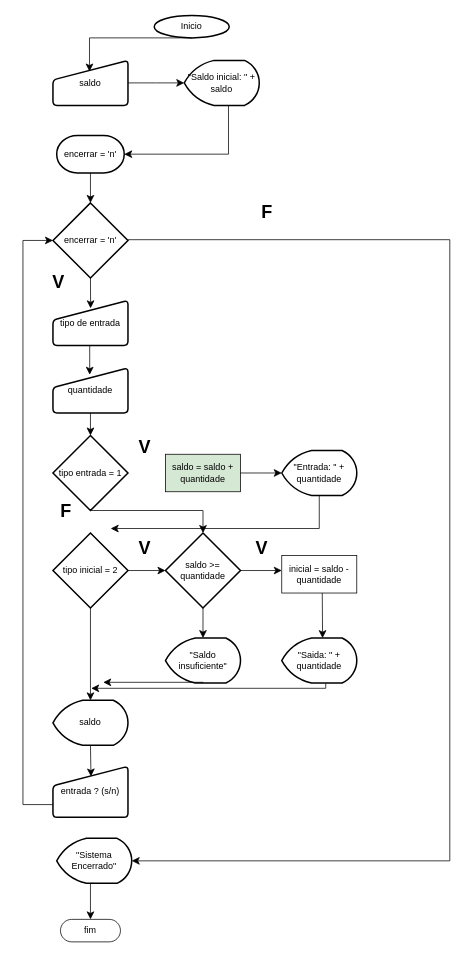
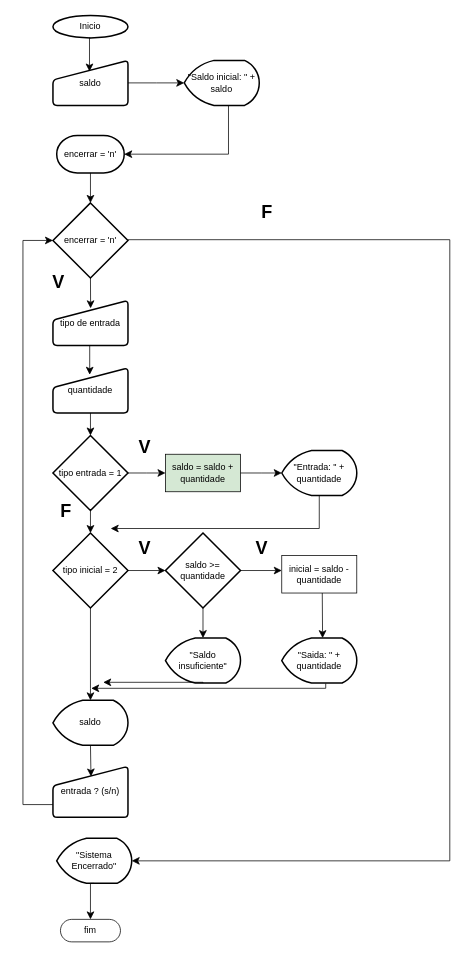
  <mxCell id="0" />
  <mxCell id="1" parent="0" />
- <mxCell id="2" value="Inicio" style="strokeWidth=2;html=1;shape=mxgraph.flowchart.start_1;whiteSpace=wrap;" vertex="1" parent="1"><mxGeometry x="205" y="20" width="100" height="30" as="geometry" /></mxCell>
+ <mxCell id="2" value="Inicio" style="strokeWidth=2;html=1;shape=mxgraph.flowchart.start_1;whiteSpace=wrap;" vertex="1" parent="1"><mxGeometry x="70" y="20" width="100" height="30" as="geometry" /></mxCell>
  <mxCell id="3" value="&lt;div&gt;saldo&lt;/div&gt;" style="html=1;strokeWidth=2;shape=manualInput;whiteSpace=wrap;rounded=1;size=26;arcSize=11;" vertex="1" parent="1"><mxGeometry x="70" y="80" width="100" height="60" as="geometry" /></mxCell>
  <mxCell id="4" value="&quot;Saldo inicial: &quot; + saldo" style="strokeWidth=2;html=1;shape=mxgraph.flowchart.display;whiteSpace=wrap;" vertex="1" parent="1"><mxGeometry x="245" y="80" width="100" height="60" as="geometry" /></mxCell>
  <mxCell id="5" value="encerrar = 'n'" style="strokeWidth=2;html=1;shape=mxgraph.flowchart.terminator;whiteSpace=wrap;" vertex="1" parent="1"><mxGeometry x="75" y="180" width="90" height="50" as="geometry" /></mxCell>
  <mxCell id="6" value="encerrar = 'n'" style="strokeWidth=2;html=1;shape=mxgraph.flowchart.decision;whiteSpace=wrap;" vertex="1" parent="1"><mxGeometry x="70" y="270" width="100" height="100" as="geometry" /></mxCell>
  <mxCell id="7" value="tipo de entrada" style="html=1;strokeWidth=2;shape=manualInput;whiteSpace=wrap;rounded=1;size=26;arcSize=11;" vertex="1" parent="1"><mxGeometry x="70" y="400" width="100" height="60" as="geometry" /></mxCell>
  <mxCell id="8" value="quantidade" style="html=1;strokeWidth=2;shape=manualInput;whiteSpace=wrap;rounded=1;size=26;arcSize=11;" vertex="1" parent="1"><mxGeometry x="70" y="490" width="100" height="60" as="geometry" /></mxCell>
  <mxCell id="9" value="tipo entrada = 1" style="strokeWidth=2;html=1;shape=mxgraph.flowchart.decision;whiteSpace=wrap;" vertex="1" parent="1"><mxGeometry x="70" y="580" width="100" height="100" as="geometry" /></mxCell>
  <mxCell id="10" value="saldo = saldo + quantidade" style="html=1;dashed=0;whiteSpace=wrap;fillColor=#d5e8d4;" vertex="1" parent="1"><mxGeometry x="220" y="605" width="100" height="50" as="geometry" /></mxCell>
  <mxCell id="11" value="&quot;Entrada: &quot; + quantidade" style="strokeWidth=2;html=1;shape=mxgraph.flowchart.display;whiteSpace=wrap;" vertex="1" parent="1"><mxGeometry x="375" y="600" width="100" height="60" as="geometry" /></mxCell>
  <mxCell id="12" value="" style="edgeStyle=elbowEdgeStyle;elbow=horizontal;endArrow=classic;html=1;curved=0;rounded=0;endSize=8;startSize=8;entryX=0;entryY=0.5;entryDx=0;entryDy=0;entryPerimeter=0;fontSize=15;exitX=0;exitY=0.75;exitDx=0;exitDy=0;" edge="1" parent="1" source="32" target="6"><mxGeometry width="50" height="50" relative="1" as="geometry"><mxPoint x="30" y="656" as="sourcePoint" /><mxPoint x="20" y="100" as="targetPoint" /><Array as="points"><mxPoint x="30" y="200" /><mxPoint x="20" y="120" /></Array></mxGeometry></mxCell>
  <mxCell id="13" value="" style="edgeStyle=segmentEdgeStyle;endArrow=classic;html=1;curved=0;rounded=0;endSize=8;startSize=8;entryX=1;entryY=0.5;entryDx=0;entryDy=0;entryPerimeter=0;exitX=0.59;exitY=1;exitDx=0;exitDy=0;exitPerimeter=0;" edge="1" parent="1" source="4" target="5"><mxGeometry width="50" height="50" relative="1" as="geometry"><mxPoint x="310" y="203" as="sourcePoint" /><mxPoint x="324" y="153" as="targetPoint" /><Array as="points"><mxPoint x="304" y="205" /></Array></mxGeometry></mxCell>
  <mxCell id="14" value="" style="edgeStyle=elbowEdgeStyle;elbow=horizontal;endArrow=classic;html=1;curved=0;rounded=0;endSize=8;startSize=8;exitX=1;exitY=0.5;exitDx=0;exitDy=0;entryX=0;entryY=0.5;entryDx=0;entryDy=0;entryPerimeter=0;" edge="1" parent="1" source="3" target="4"><mxGeometry width="50" height="50" relative="1" as="geometry"><mxPoint x="186" y="115" as="sourcePoint" /><mxPoint x="236" y="65" as="targetPoint" /></mxGeometry></mxCell>
  <mxCell id="15" value="" style="edgeStyle=segmentEdgeStyle;endArrow=classic;html=1;curved=0;rounded=0;endSize=8;startSize=8;exitX=0.5;exitY=1;exitDx=0;exitDy=0;exitPerimeter=0;entryX=0.487;entryY=0.247;entryDx=0;entryDy=0;entryPerimeter=0;" edge="1" parent="1" source="2" target="3"><mxGeometry width="50" height="50" relative="1" as="geometry"><mxPoint x="104" y="77" as="sourcePoint" /><mxPoint x="121" y="98" as="targetPoint" /></mxGeometry></mxCell>
  <mxCell id="16" value="" style="edgeStyle=segmentEdgeStyle;endArrow=classic;html=1;curved=0;rounded=0;endSize=8;startSize=8;exitX=0.5;exitY=1;exitDx=0;exitDy=0;entryX=0.5;entryY=0;entryDx=0;entryDy=0;entryPerimeter=0;exitPerimeter=0;" edge="1" parent="1" source="5" target="6"><mxGeometry width="50" height="50" relative="1" as="geometry"><mxPoint x="11" y="194" as="sourcePoint" /><mxPoint x="61" y="144" as="targetPoint" /></mxGeometry></mxCell>
  <mxCell id="17" value="" style="edgeStyle=elbowEdgeStyle;elbow=horizontal;endArrow=classic;html=1;curved=0;rounded=0;endSize=8;startSize=8;exitX=1;exitY=0.5;exitDx=0;exitDy=0;exitPerimeter=0;entryX=1;entryY=0.5;entryDx=0;entryDy=0;entryPerimeter=0;" edge="1" parent="1" target="33"><mxGeometry width="50" height="50" relative="1" as="geometry"><mxPoint x="170" y="319" as="sourcePoint" /><mxPoint x="596" y="1158" as="targetPoint" /><Array as="points"><mxPoint x="599" y="317" /></Array></mxGeometry></mxCell>
  <mxCell id="18" value="" style="edgeStyle=segmentEdgeStyle;endArrow=classic;html=1;curved=0;rounded=0;endSize=8;startSize=8;exitX=0.5;exitY=1;exitDx=0;exitDy=0;exitPerimeter=0;entryX=0.502;entryY=0.174;entryDx=0;entryDy=0;entryPerimeter=0;" edge="1" parent="1" source="6" target="7"><mxGeometry width="50" height="50" relative="1" as="geometry"><mxPoint x="295" y="476" as="sourcePoint" /><mxPoint x="345" y="426" as="targetPoint" /></mxGeometry></mxCell>
  <mxCell id="19" value="" style="edgeStyle=segmentEdgeStyle;endArrow=classic;html=1;curved=0;rounded=0;endSize=8;startSize=8;exitX=0.5;exitY=1;exitDx=0;exitDy=0;" edge="1" parent="1" source="7"><mxGeometry width="50" height="50" relative="1" as="geometry"><mxPoint x="295" y="476" as="sourcePoint" /><mxPoint x="119" y="499" as="targetPoint" /></mxGeometry></mxCell>
  <mxCell id="20" value="" style="edgeStyle=segmentEdgeStyle;endArrow=classic;html=1;curved=0;rounded=0;endSize=8;startSize=8;exitX=0.5;exitY=1;exitDx=0;exitDy=0;entryX=0.5;entryY=0;entryDx=0;entryDy=0;entryPerimeter=0;" edge="1" parent="1" source="8" target="9"><mxGeometry width="50" height="50" relative="1" as="geometry"><mxPoint x="295" y="476" as="sourcePoint" /><mxPoint x="120" y="574" as="targetPoint" /></mxGeometry></mxCell>
+ <mxCell id="21" value="" style="edgeStyle=elbowEdgeStyle;elbow=vertical;endArrow=classic;html=1;curved=0;rounded=0;endSize=8;startSize=8;exitX=1;exitY=0.5;exitDx=0;exitDy=0;exitPerimeter=0;entryX=0;entryY=0.5;entryDx=0;entryDy=0;" edge="1" parent="1" source="9" target="10"><mxGeometry width="50" height="50" relative="1" as="geometry"><mxPoint x="295" y="658" as="sourcePoint" /><mxPoint x="345" y="608" as="targetPoint" /></mxGeometry></mxCell>
  <mxCell id="22" value="" style="edgeStyle=elbowEdgeStyle;elbow=vertical;endArrow=classic;html=1;curved=0;rounded=0;endSize=8;startSize=8;exitX=1;exitY=0.5;exitDx=0;exitDy=0;entryX=0;entryY=0.5;entryDx=0;entryDy=0;entryPerimeter=0;" edge="1" parent="1" source="10" target="11"><mxGeometry width="50" height="50" relative="1" as="geometry"><mxPoint x="295" y="567" as="sourcePoint" /><mxPoint x="345" y="517" as="targetPoint" /></mxGeometry></mxCell>
  <mxCell id="23" value="" style="edgeStyle=segmentEdgeStyle;endArrow=classic;html=1;curved=0;rounded=0;endSize=8;startSize=8;exitX=0.5;exitY=1;exitDx=0;exitDy=0;exitPerimeter=0;" edge="1" parent="1" source="11"><mxGeometry width="50" height="50" relative="1" as="geometry"><mxPoint x="295" y="567" as="sourcePoint" /><mxPoint x="147" y="704" as="targetPoint" /><Array as="points"><mxPoint x="425" y="704" /></Array></mxGeometry></mxCell>
- <mxCell id="24" value="" style="edgeStyle=segmentEdgeStyle;endArrow=classic;html=1;curved=0;rounded=0;endSize=8;startSize=8;exitX=0.5;exitY=1;exitDx=0;exitDy=0;exitPerimeter=0;" edge="1" parent="1" source="9" target="37"><mxGeometry width="50" height="50" relative="1" as="geometry"><mxPoint x="295" y="658" as="sourcePoint" /><mxPoint x="120" y="738" as="targetPoint" /></mxGeometry></mxCell>
+ <mxCell id="24" value="" style="edgeStyle=segmentEdgeStyle;endArrow=classic;html=1;curved=0;rounded=0;endSize=8;startSize=8;exitX=0.5;exitY=1;exitDx=0;exitDy=0;exitPerimeter=0;entryX=0.5;entryY=0;entryDx=0;entryDy=0;entryPerimeter=0;" edge="1" parent="1" source="9" target="29"><mxGeometry width="50" height="50" relative="1" as="geometry"><mxPoint x="295" y="658" as="sourcePoint" /><mxPoint x="120" y="738" as="targetPoint" /></mxGeometry></mxCell>
  <mxCell id="25" value="&lt;b&gt;&lt;font style=&quot;font-size: 24px;&quot;&gt;F&lt;/font&gt;&lt;/b&gt;" style="text;html=1;align=center;verticalAlign=middle;resizable=0;points=[];autosize=1;strokeColor=none;fillColor=none;" vertex="1" parent="1"><mxGeometry x="338" y="262" width="33" height="41" as="geometry" /></mxCell>
  <mxCell id="26" value="&lt;font style=&quot;font-size: 24px;&quot;&gt;&lt;b&gt;V&lt;/b&gt;&lt;/font&gt;" style="text;html=1;align=center;verticalAlign=middle;resizable=0;points=[];autosize=1;strokeColor=none;fillColor=none;" vertex="1" parent="1"><mxGeometry x="60" y="355" width="34" height="41" as="geometry" /></mxCell>
  <mxCell id="27" value="&lt;font style=&quot;font-size: 24px;&quot;&gt;&lt;b&gt;V&lt;/b&gt;&lt;/font&gt;" style="text;html=1;align=center;verticalAlign=middle;resizable=0;points=[];autosize=1;strokeColor=none;fillColor=none;" vertex="1" parent="1"><mxGeometry x="175" y="575" width="34" height="41" as="geometry" /></mxCell>
  <mxCell id="28" value="&lt;b&gt;&lt;font style=&quot;font-size: 24px;&quot;&gt;F&lt;/font&gt;&lt;/b&gt;" style="text;html=1;align=center;verticalAlign=middle;resizable=0;points=[];autosize=1;strokeColor=none;fillColor=none;" vertex="1" parent="1"><mxGeometry x="70" y="660" width="33" height="41" as="geometry" /></mxCell>
  <mxCell id="29" value="tipo inicial = 2" style="strokeWidth=2;html=1;shape=mxgraph.flowchart.decision;whiteSpace=wrap;" vertex="1" parent="1"><mxGeometry x="70" y="710" width="100" height="100" as="geometry" /></mxCell>
  <mxCell id="30" value="" style="edgeStyle=elbowEdgeStyle;elbow=horizontal;endArrow=classic;html=1;curved=0;rounded=0;endSize=8;startSize=8;exitX=0.5;exitY=1;exitDx=0;exitDy=0;exitPerimeter=0;entryX=0.5;entryY=0;entryDx=0;entryDy=0;entryPerimeter=0;" edge="1" parent="1" source="29" target="31"><mxGeometry width="50" height="50" relative="1" as="geometry"><mxPoint x="103" y="909" as="sourcePoint" /><mxPoint x="131" y="940" as="targetPoint" /><Array as="points"><mxPoint x="120" y="917" /></Array></mxGeometry></mxCell>
  <mxCell id="31" value="saldo" style="strokeWidth=2;html=1;shape=mxgraph.flowchart.display;whiteSpace=wrap;" vertex="1" parent="1"><mxGeometry x="70" y="933" width="100" height="60" as="geometry" /></mxCell>
  <mxCell id="32" value="entrada ? (s/n)" style="html=1;strokeWidth=2;shape=manualInput;whiteSpace=wrap;rounded=1;size=26;arcSize=11;" vertex="1" parent="1"><mxGeometry x="70" y="1021" width="100" height="68" as="geometry" /></mxCell>
  <mxCell id="33" value="&quot;Sistema Encerrado&quot;" style="strokeWidth=2;html=1;shape=mxgraph.flowchart.display;whiteSpace=wrap;" vertex="1" parent="1"><mxGeometry x="75" y="1117" width="100" height="60" as="geometry" /></mxCell>
  <mxCell id="34" value="fim" style="html=1;dashed=0;whiteSpace=wrap;shape=mxgraph.dfd.start" vertex="1" parent="1"><mxGeometry x="80" y="1225" width="80" height="30" as="geometry" /></mxCell>
  <mxCell id="35" value="" style="edgeStyle=segmentEdgeStyle;endArrow=classic;html=1;curved=0;rounded=0;endSize=8;startSize=8;exitX=0.5;exitY=1;exitDx=0;exitDy=0;exitPerimeter=0;entryX=0.5;entryY=0.5;entryDx=0;entryDy=-15;entryPerimeter=0;" edge="1" parent="1" source="33" target="34"><mxGeometry width="50" height="50" relative="1" as="geometry"><mxPoint x="221" y="1216" as="sourcePoint" /><mxPoint x="271" y="1166" as="targetPoint" /></mxGeometry></mxCell>
  <mxCell id="36" value="" style="edgeStyle=segmentEdgeStyle;endArrow=classic;html=1;curved=0;rounded=0;endSize=8;startSize=8;exitX=1;exitY=0.5;exitDx=0;exitDy=0;exitPerimeter=0;" edge="1" parent="1" source="29" target="37"><mxGeometry width="50" height="50" relative="1" as="geometry"><mxPoint x="285" y="795" as="sourcePoint" /><mxPoint x="271" y="762" as="targetPoint" /><Array as="points" /></mxGeometry></mxCell>
  <mxCell id="37" value="saldo &amp;gt;= quantidade" style="strokeWidth=2;html=1;shape=mxgraph.flowchart.decision;whiteSpace=wrap;" vertex="1" parent="1"><mxGeometry x="220" y="710" width="100" height="100" as="geometry" /></mxCell>
  <mxCell id="38" value="&lt;font style=&quot;font-size: 24px;&quot;&gt;&lt;b&gt;V&lt;/b&gt;&lt;/font&gt;" style="text;html=1;align=center;verticalAlign=middle;resizable=0;points=[];autosize=1;strokeColor=none;fillColor=none;" vertex="1" parent="1"><mxGeometry x="175" y="710" width="34" height="41" as="geometry" /></mxCell>
  <mxCell id="39" value="&lt;font style=&quot;font-size: 24px;&quot;&gt;&lt;b&gt;V&lt;/b&gt;&lt;/font&gt;" style="text;html=1;align=center;verticalAlign=middle;resizable=0;points=[];autosize=1;strokeColor=none;fillColor=none;" vertex="1" parent="1"><mxGeometry x="331" y="710" width="34" height="41" as="geometry" /></mxCell>
  <mxCell id="40" value="inicial = saldo - quantidade" style="html=1;dashed=0;whiteSpace=wrap;" vertex="1" parent="1"><mxGeometry x="375" y="740" width="100" height="50" as="geometry" /></mxCell>
  <mxCell id="41" value="" style="edgeStyle=segmentEdgeStyle;endArrow=classic;html=1;curved=0;rounded=0;endSize=8;startSize=8;exitX=1;exitY=0.5;exitDx=0;exitDy=0;exitPerimeter=0;entryX=0;entryY=0.4;entryDx=0;entryDy=0;entryPerimeter=0;" edge="1" parent="1" source="37" target="40"><mxGeometry width="50" height="50" relative="1" as="geometry"><mxPoint x="302" y="775" as="sourcePoint" /><mxPoint x="352" y="725" as="targetPoint" /></mxGeometry></mxCell>
  <mxCell id="42" value="" style="edgeStyle=segmentEdgeStyle;endArrow=classic;html=1;curved=0;rounded=0;endSize=8;startSize=8;exitX=0.54;exitY=1;exitDx=0;exitDy=0;exitPerimeter=0;entryX=0.544;entryY=0.002;entryDx=0;entryDy=0;entryPerimeter=0;" edge="1" parent="1" source="40" target="43"><mxGeometry width="50" height="50" relative="1" as="geometry"><mxPoint x="302" y="889" as="sourcePoint" /><mxPoint x="352" y="839" as="targetPoint" /></mxGeometry></mxCell>
  <mxCell id="43" value="&quot;Saida: &quot; + quantidade" style="strokeWidth=2;html=1;shape=mxgraph.flowchart.display;whiteSpace=wrap;" vertex="1" parent="1"><mxGeometry x="375" y="850" width="100" height="60" as="geometry" /></mxCell>
  <mxCell id="44" value="&quot;Saldo insuficiente&quot;" style="strokeWidth=2;html=1;shape=mxgraph.flowchart.display;whiteSpace=wrap;" vertex="1" parent="1"><mxGeometry x="220" y="850" width="100" height="60" as="geometry" /></mxCell>
  <mxCell id="45" value="" style="edgeStyle=segmentEdgeStyle;endArrow=classic;html=1;curved=0;rounded=0;endSize=8;startSize=8;exitX=0.5;exitY=1;exitDx=0;exitDy=0;exitPerimeter=0;entryX=0.5;entryY=0;entryDx=0;entryDy=0;entryPerimeter=0;" edge="1" parent="1" source="37" target="44"><mxGeometry width="50" height="50" relative="1" as="geometry"><mxPoint x="142" y="855" as="sourcePoint" /><mxPoint x="197" y="825" as="targetPoint" /></mxGeometry></mxCell>
  <mxCell id="46" value="" style="edgeStyle=segmentEdgeStyle;endArrow=classic;html=1;curved=0;rounded=0;endSize=8;startSize=8;exitX=0.5;exitY=1;exitDx=0;exitDy=0;exitPerimeter=0;" edge="1" parent="1" source="44"><mxGeometry width="50" height="50" relative="1" as="geometry"><mxPoint x="302" y="889" as="sourcePoint" /><mxPoint x="137" y="909" as="targetPoint" /><Array as="points"><mxPoint x="270" y="909" /></Array></mxGeometry></mxCell>
  <mxCell id="47" value="" style="edgeStyle=segmentEdgeStyle;endArrow=classic;html=1;curved=0;rounded=0;endSize=8;startSize=8;exitX=0.586;exitY=1.01;exitDx=0;exitDy=0;exitPerimeter=0;" edge="1" parent="1" source="43"><mxGeometry width="50" height="50" relative="1" as="geometry"><mxPoint x="266" y="893" as="sourcePoint" /><mxPoint x="121" y="917" as="targetPoint" /><Array as="points"><mxPoint x="434" y="917" /><mxPoint x="127" y="917" /></Array></mxGeometry></mxCell>
  <mxCell id="48" value="" style="edgeStyle=segmentEdgeStyle;endArrow=classic;html=1;curved=0;rounded=0;endSize=8;startSize=8;exitX=0.5;exitY=1;exitDx=0;exitDy=0;exitPerimeter=0;entryX=0.507;entryY=0.199;entryDx=0;entryDy=0;entryPerimeter=0;" edge="1" parent="1" source="31" target="32"><mxGeometry width="50" height="50" relative="1" as="geometry"><mxPoint x="321" y="1113" as="sourcePoint" /><mxPoint x="371" y="1063" as="targetPoint" /></mxGeometry></mxCell>
